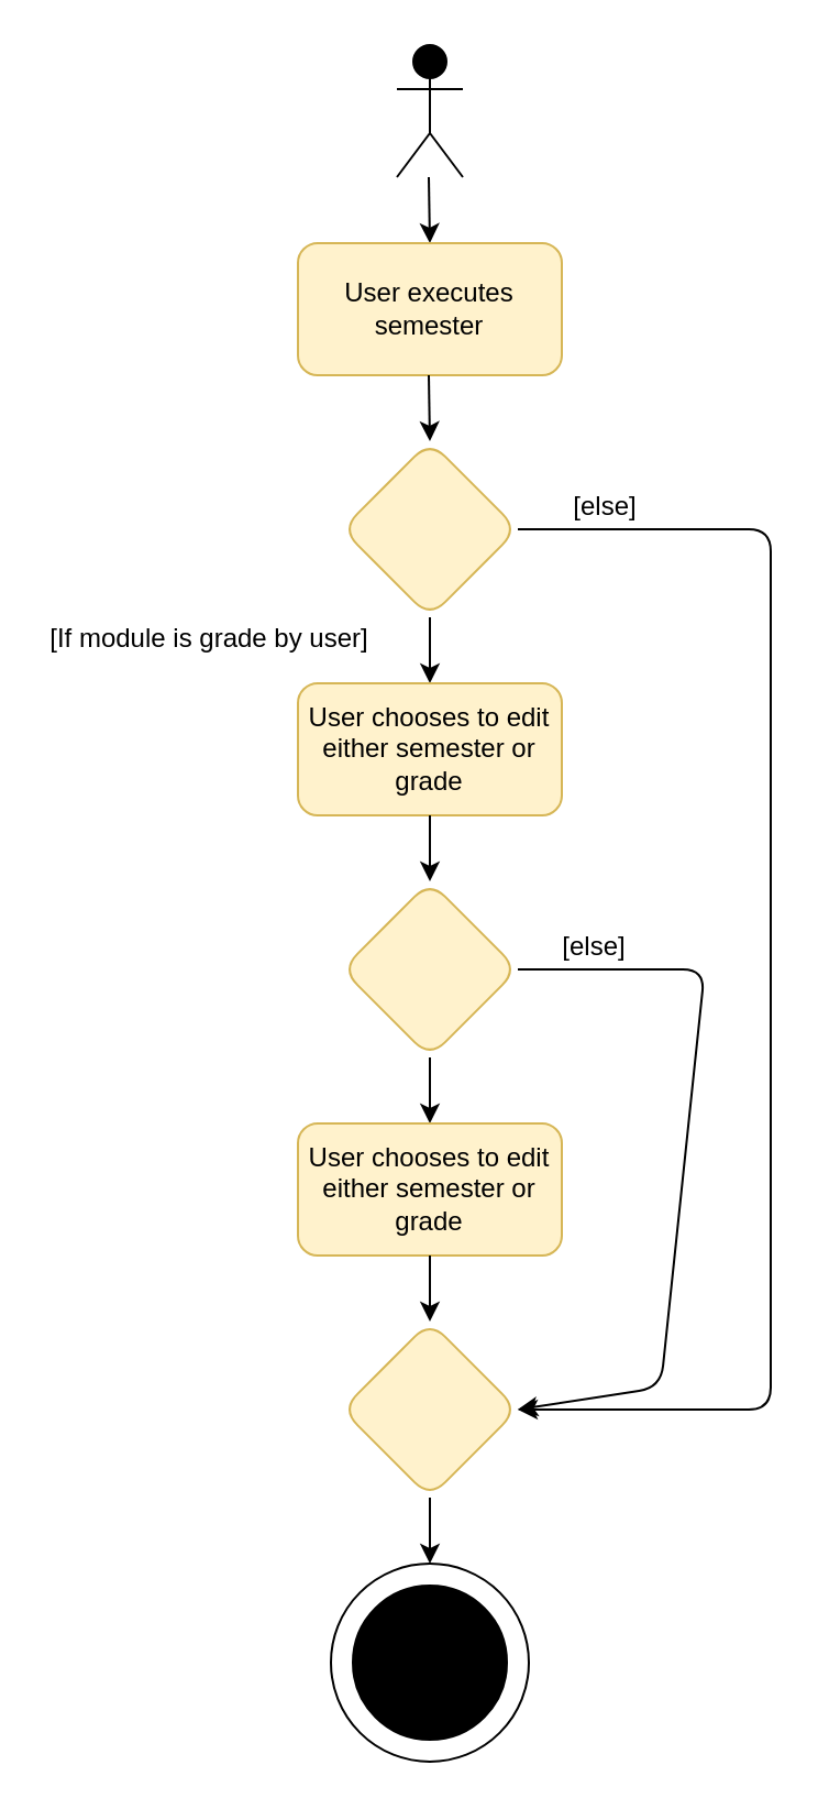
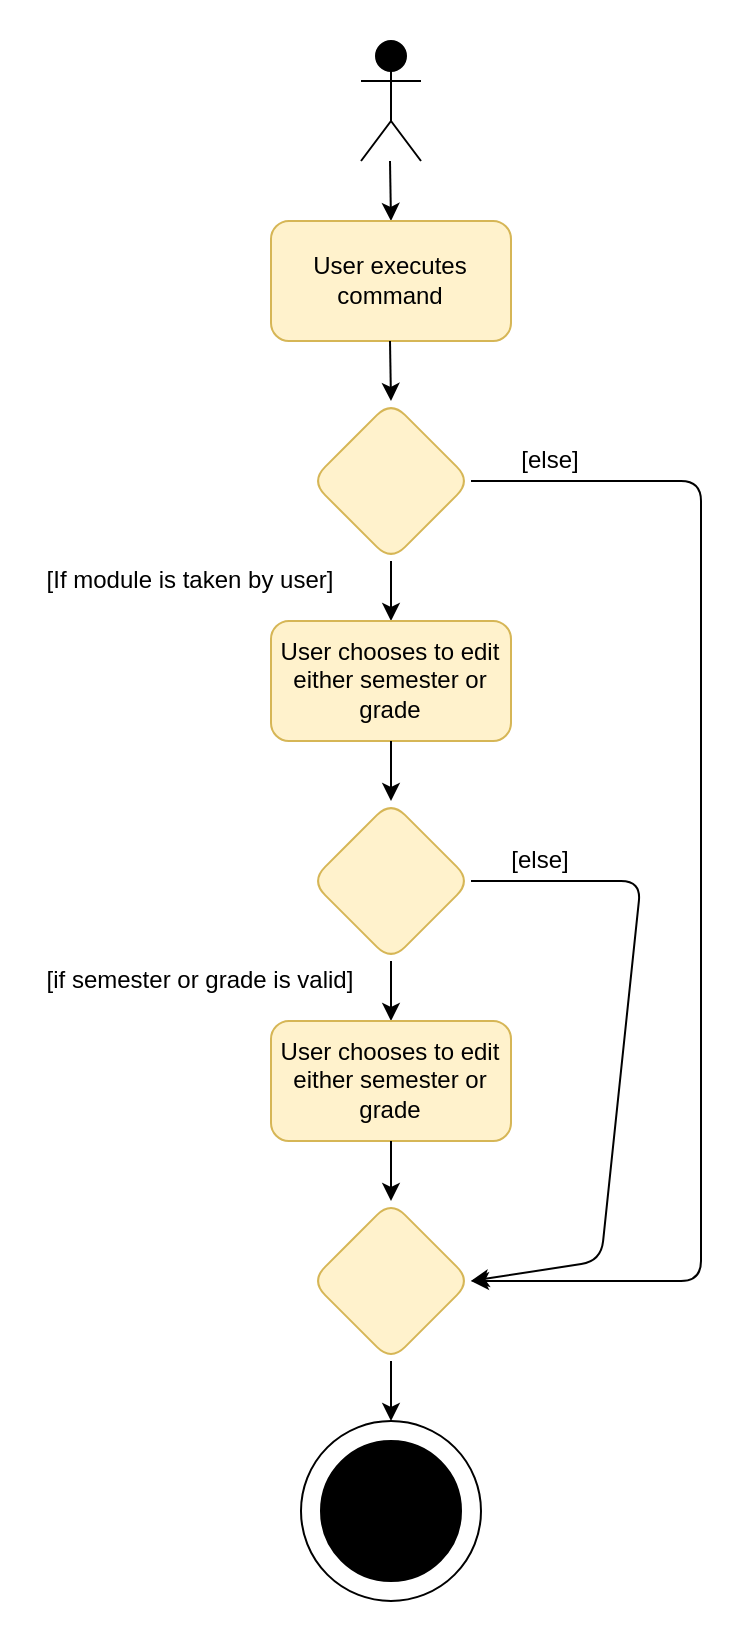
  <mxCell id="0" />
  <mxCell id="1" parent="0" />
  <mxCell id="2" value="" style="shape=umlActor;verticalLabelPosition=bottom;verticalAlign=top;html=1;outlineConnect=0;fillColor=#000000;" vertex="1" parent="1"><mxGeometry x="180" y="20" width="30" height="60" as="geometry" /></mxCell>
  <mxCell id="3" value="" style="endArrow=classic;html=1;" edge="1" parent="1"><mxGeometry width="50" height="50" relative="1" as="geometry"><mxPoint x="194.5" y="80" as="sourcePoint" /><mxPoint x="195" y="110" as="targetPoint" /></mxGeometry></mxCell>
- <mxCell id="4" value="User executes semester" style="rounded=1;whiteSpace=wrap;html=1;fillColor=#fff2cc;strokeColor=#d6b656;" vertex="1" parent="1"><mxGeometry x="135" y="110" width="120" height="60" as="geometry" /></mxCell>
+ <mxCell id="4" value="User executes command" style="rounded=1;whiteSpace=wrap;html=1;fillColor=#fff2cc;strokeColor=#d6b656;" vertex="1" parent="1"><mxGeometry x="135" y="110" width="120" height="60" as="geometry" /></mxCell>
  <mxCell id="5" value="" style="rhombus;whiteSpace=wrap;html=1;fillColor=#fff2cc;strokeColor=#d6b656;rounded=1;" vertex="1" parent="1"><mxGeometry x="155" y="200" width="80" height="80" as="geometry" /></mxCell>
  <mxCell id="6" value="" style="endArrow=classic;html=1;" edge="1" parent="1"><mxGeometry width="50" height="50" relative="1" as="geometry"><mxPoint x="194.5" y="170" as="sourcePoint" /><mxPoint x="195" y="200" as="targetPoint" /></mxGeometry></mxCell>
  <mxCell id="7" value="" style="endArrow=classic;html=1;exitX=0.5;exitY=1;exitDx=0;exitDy=0;" edge="1" parent="1" source="5"><mxGeometry width="50" height="50" relative="1" as="geometry"><mxPoint x="190" y="470" as="sourcePoint" /><mxPoint x="195" y="310" as="targetPoint" /></mxGeometry></mxCell>
  <mxCell id="8" value="User chooses to edit either semester or grade" style="rounded=1;whiteSpace=wrap;html=1;fillColor=#fff2cc;strokeColor=#d6b656;" vertex="1" parent="1"><mxGeometry x="135" y="310" width="120" height="60" as="geometry" /></mxCell>
- <mxCell id="9" value="[If module is grade by user]" style="text;html=1;strokeColor=none;fillColor=none;align=center;verticalAlign=middle;whiteSpace=wrap;rounded=0;" vertex="1" parent="1"><mxGeometry x="20" y="280" width="150" height="20" as="geometry" /></mxCell>
+ <mxCell id="9" value="[If module is taken by user]" style="text;html=1;strokeColor=none;fillColor=none;align=center;verticalAlign=middle;whiteSpace=wrap;rounded=0;" vertex="1" parent="1"><mxGeometry x="20" y="280" width="150" height="20" as="geometry" /></mxCell>
  <mxCell id="10" value="" style="rhombus;whiteSpace=wrap;html=1;fillColor=#fff2cc;strokeColor=#d6b656;rounded=1;" vertex="1" parent="1"><mxGeometry x="155" y="400" width="80" height="80" as="geometry" /></mxCell>
  <mxCell id="11" value="" style="endArrow=classic;html=1;exitX=0.5;exitY=1;exitDx=0;exitDy=0;" edge="1" parent="1" source="10"><mxGeometry width="50" height="50" relative="1" as="geometry"><mxPoint x="190" y="670" as="sourcePoint" /><mxPoint x="195" y="510" as="targetPoint" /></mxGeometry></mxCell>
  <mxCell id="12" value="" style="endArrow=classic;html=1;exitX=0.5;exitY=1;exitDx=0;exitDy=0;entryX=0.5;entryY=0;entryDx=0;entryDy=0;" edge="1" parent="1" source="8" target="10"><mxGeometry width="50" height="50" relative="1" as="geometry"><mxPoint x="190" y="410" as="sourcePoint" /><mxPoint x="240" y="360" as="targetPoint" /></mxGeometry></mxCell>
  <mxCell id="13" value="User chooses to edit either semester or grade" style="rounded=1;whiteSpace=wrap;html=1;fillColor=#fff2cc;strokeColor=#d6b656;" vertex="1" parent="1"><mxGeometry x="135" y="510" width="120" height="60" as="geometry" /></mxCell>
  <mxCell id="14" value="" style="endArrow=classic;html=1;exitX=0.5;exitY=1;exitDx=0;exitDy=0;entryX=0.5;entryY=0;entryDx=0;entryDy=0;" edge="1" parent="1" source="13"><mxGeometry width="50" height="50" relative="1" as="geometry"><mxPoint x="190" y="610" as="sourcePoint" /><mxPoint x="195" y="600" as="targetPoint" /></mxGeometry></mxCell>
+ <mxCell id="15" value="[if semester or grade is valid]" style="text;html=1;strokeColor=none;fillColor=none;align=center;verticalAlign=middle;whiteSpace=wrap;rounded=0;" vertex="1" parent="1"><mxGeometry x="20" y="480" width="160" height="20" as="geometry" /></mxCell>
  <mxCell id="16" value="" style="rhombus;whiteSpace=wrap;html=1;fillColor=#fff2cc;strokeColor=#d6b656;rounded=1;" vertex="1" parent="1"><mxGeometry x="155" y="600" width="80" height="80" as="geometry" /></mxCell>
  <mxCell id="17" value="" style="endArrow=classic;html=1;exitX=0.5;exitY=1;exitDx=0;exitDy=0;" edge="1" parent="1" source="16"><mxGeometry width="50" height="50" relative="1" as="geometry"><mxPoint x="190" y="870" as="sourcePoint" /><mxPoint x="195" y="710" as="targetPoint" /></mxGeometry></mxCell>
  <mxCell id="18" value="" style="ellipse;whiteSpace=wrap;html=1;aspect=fixed;rounded=1;" vertex="1" parent="1"><mxGeometry x="150" y="710" width="90" height="90" as="geometry" /></mxCell>
  <mxCell id="19" value="" style="ellipse;whiteSpace=wrap;html=1;aspect=fixed;rounded=1;fillColor=#000000;" vertex="1" parent="1"><mxGeometry x="160" y="720" width="70" height="70" as="geometry" /></mxCell>
  <mxCell id="20" value="" style="endArrow=classic;html=1;entryX=1;entryY=0.5;entryDx=0;entryDy=0;" edge="1" parent="1" target="16"><mxGeometry width="50" height="50" relative="1" as="geometry"><mxPoint x="235" y="240" as="sourcePoint" /><mxPoint x="390" y="240" as="targetPoint" /><Array as="points"><mxPoint x="350" y="240" /><mxPoint x="350" y="640" /></Array></mxGeometry></mxCell>
  <mxCell id="21" value="" style="endArrow=classic;html=1;exitX=1;exitY=0.5;exitDx=0;exitDy=0;entryX=1;entryY=0.5;entryDx=0;entryDy=0;" edge="1" parent="1" source="10" target="16"><mxGeometry width="50" height="50" relative="1" as="geometry"><mxPoint x="190" y="440" as="sourcePoint" /><mxPoint x="240" y="390" as="targetPoint" /><Array as="points"><mxPoint x="320" y="440" /><mxPoint x="300" y="630" /></Array></mxGeometry></mxCell>
  <mxCell id="22" value="[else]" style="text;html=1;strokeColor=none;fillColor=none;align=center;verticalAlign=middle;whiteSpace=wrap;rounded=0;" vertex="1" parent="1"><mxGeometry x="250" y="220" width="50" height="20" as="geometry" /></mxCell>
  <mxCell id="23" value="[else]" style="text;html=1;strokeColor=none;fillColor=none;align=center;verticalAlign=middle;whiteSpace=wrap;rounded=0;" vertex="1" parent="1"><mxGeometry x="240" y="420" width="60" height="20" as="geometry" /></mxCell>
